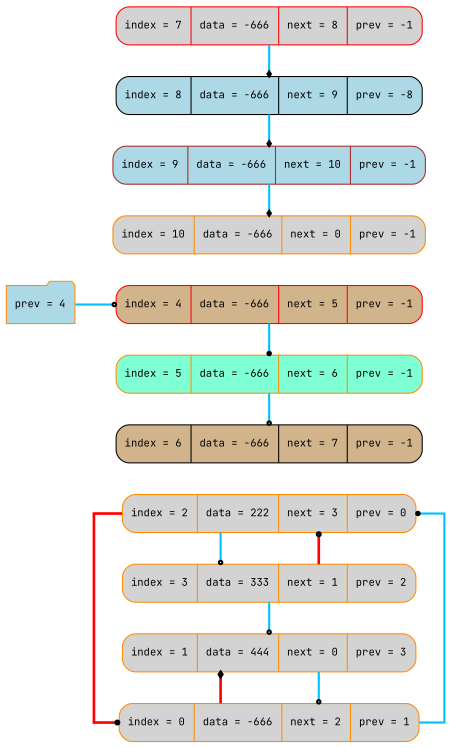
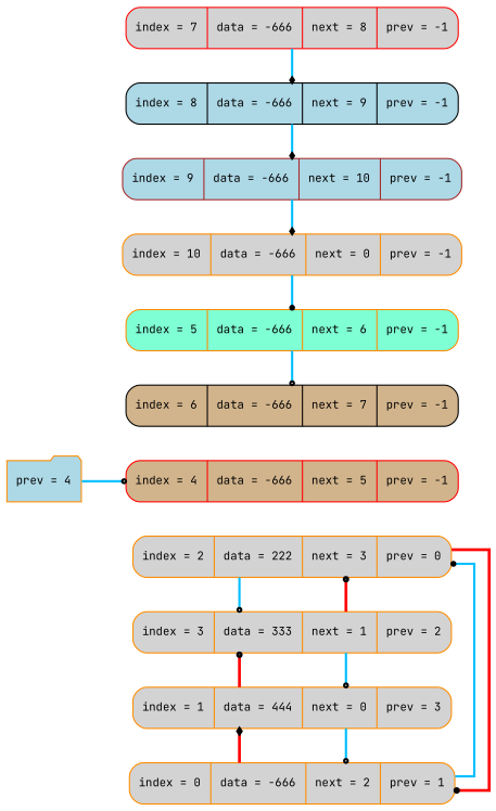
  digraph {
    nodesep=0.4
    rankdir=LR
    splines=ortho
    node [color=darkorange fillcolor=lightgrey fontname="JetBrains Mono" fontsize=10 shape=record style="filled, rounded"]
    edge [arrowhead=odot arrowsize=0.4 color="#00BFFF:black;0.001" penwidth=2 style=bold weight=10]
    n1 [label=" {index = 0 | data = -666 | next = 2 | prev = 1}"]
    n2 [label=" {index = 1 | data = 444 | next = 0 | prev = 3}"]
    n3 [label=" {index = 2 | data = 222 | next = 3 | prev = 0}"]
    n4 [label=" {index = 3 | data = 333 | next = 1 | prev = 2}"]
    n5 [color=red fillcolor=tan label=" {index = 4 | data = -666 | next = 5 | prev = -1}"]
    n6 [fillcolor=aquamarine label=" {index = 5 | data = -666 | next = 6 | prev = -1}"]
    n7 [color=black fillcolor=tan label=" {index = 6 | data = -666 | next = 7 | prev = -1}"]
    n8 [color=red label=" {index = 7 | data = -666 | next = 8 | prev = -1}"]
-   n9 [color=black fillcolor=lightblue label=" {index = 8 | data = -666 | next = 9 | prev = -8}"]
+   n9 [color=black fillcolor=lightblue label=" {index = 8 | data = -666 | next = 9 | prev = -1}"]
    n10 [color=brown fillcolor=lightblue label=" {index = 9 | data = -666 | next = 10 | prev = -1}"]
    n11 [label=" {index = 10 | data = -666 | next = 0 | prev = -1}"]
    n12 [fillcolor=lightblue label="prev = 4" shape=folder]
    subgraph sub_1 {
      rank=same
      n1
      n2
      n3
      n4
      n5
      n6
      n7
      n8
      n9
      n10
      n11
    }
    n1 -> n2 [arrowhead=diamond color="#FF0000:black;0.001" penwidth=2.5 weight=0]
    n1 -> n3 [arrowhead=dot]
    n2 -> n1
+   n2 -> n4 [color="#FF0000:black;0.001" penwidth=2.5 weight=0]
    n3 -> n1 [arrowhead=dot color="#FF0000:black;0.001" penwidth=2.5 weight=0]
    n3 -> n4
    n4 -> n2
    n4 -> n3 [color="#FF0000:black;0.001" penwidth=2.5 weight=0]
-   n5 -> n6 [arrowhead=dot]
+   n11 -> n6 [arrowhead=dot]
    n6 -> n7
    n8 -> n9 [arrowhead=diamond]
    n9 -> n10 [arrowhead=diamond]
    n10 -> n11 [arrowhead=diamond]
    n12 -> n5
  }
